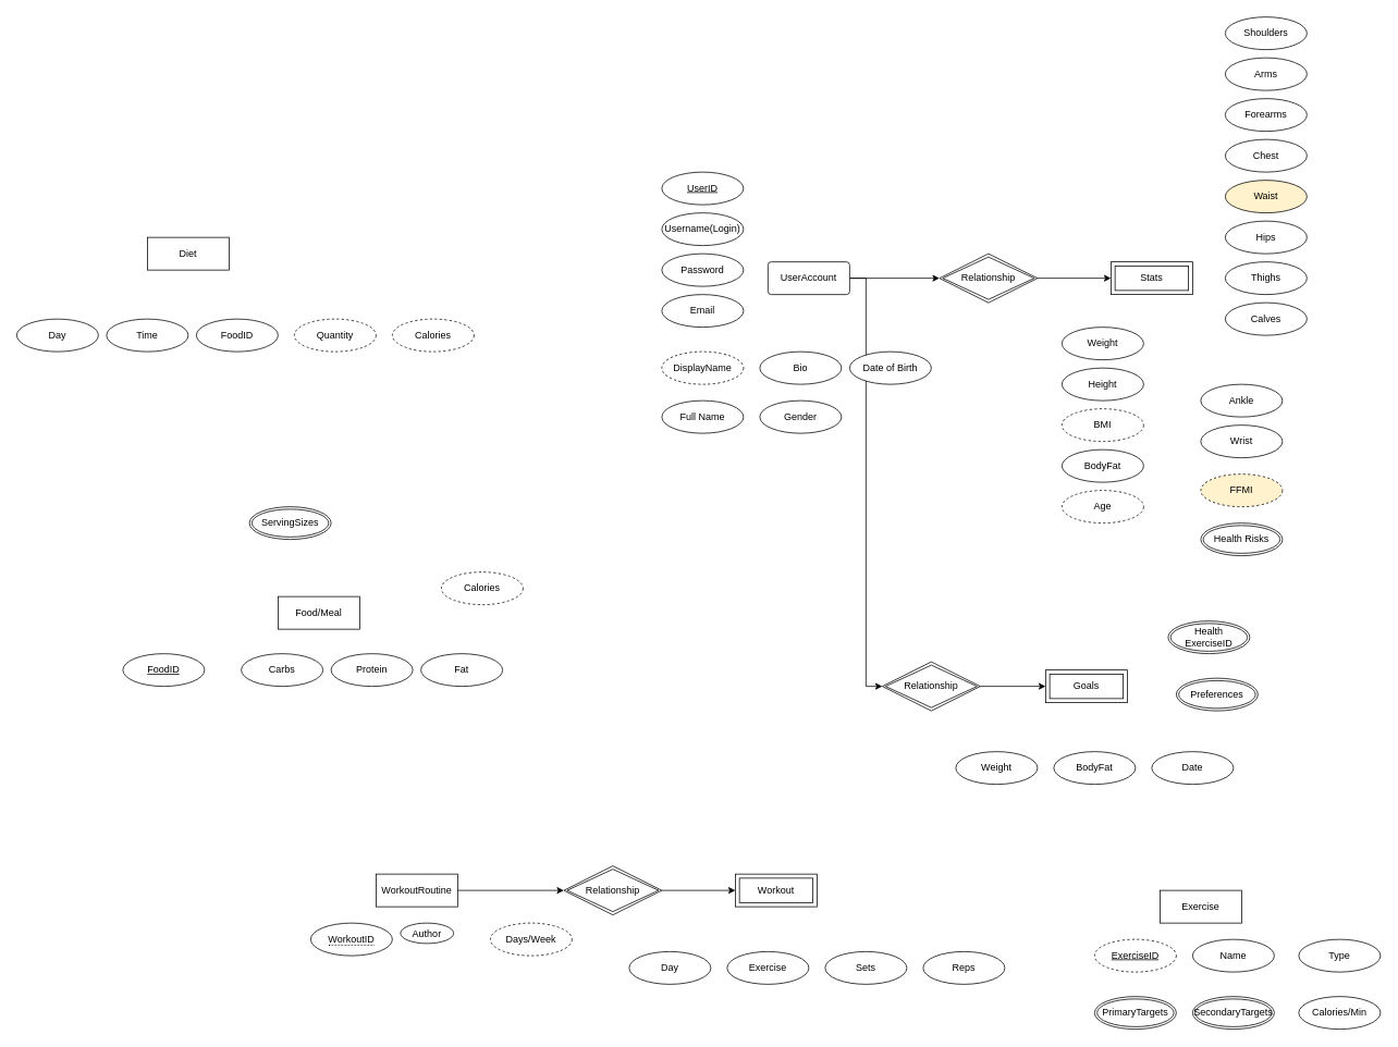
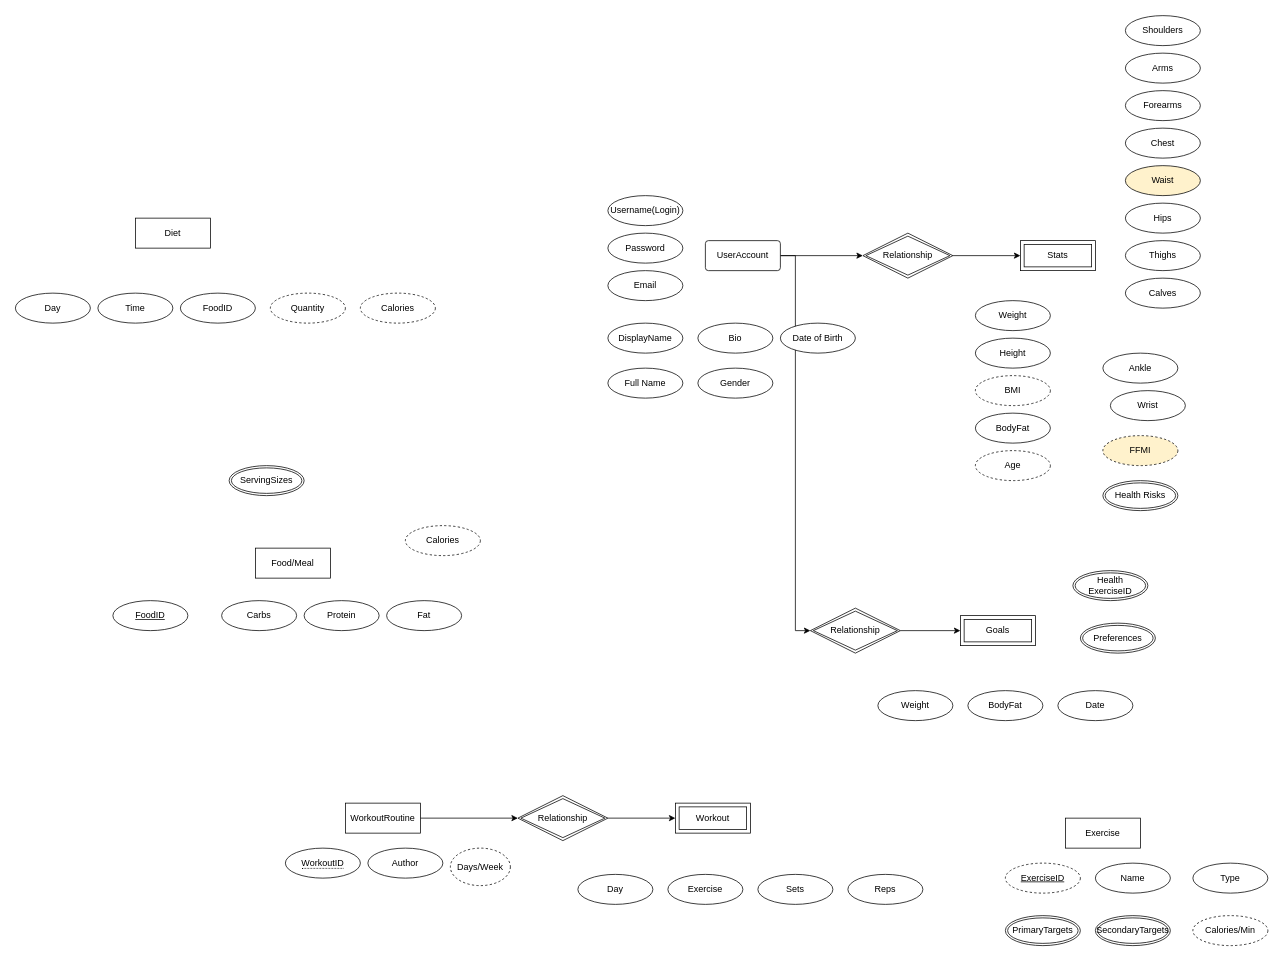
  <mxCell id="0" />
  <mxCell id="1" parent="0" />
  <mxCell id="2" style="edgeStyle=orthogonalEdgeStyle;rounded=0;orthogonalLoop=1;jettySize=auto;html=1;exitX=1;exitY=0.5;exitDx=0;exitDy=0;" edge="1" parent="1" source="4" target="15"><mxGeometry relative="1" as="geometry" /></mxCell>
  <mxCell id="3" style="edgeStyle=orthogonalEdgeStyle;rounded=0;orthogonalLoop=1;jettySize=auto;html=1;exitX=1;exitY=0.5;exitDx=0;exitDy=0;entryX=0;entryY=0.5;entryDx=0;entryDy=0;" edge="1" parent="1" source="4" target="35"><mxGeometry relative="1" as="geometry" /></mxCell>
  <mxCell id="4" value="UserAccount" style="rounded=1;arcSize=10;whiteSpace=wrap;html=1;align=center;" vertex="1" parent="1"><mxGeometry x="940" y="320" width="100" height="40" as="geometry" /></mxCell>
  <mxCell id="5" value="Username(Login)" style="ellipse;whiteSpace=wrap;html=1;align=center;" vertex="1" parent="1"><mxGeometry x="810" y="260" width="100" height="40" as="geometry" /></mxCell>
  <mxCell id="6" value="Password" style="ellipse;whiteSpace=wrap;html=1;align=center;" vertex="1" parent="1"><mxGeometry x="810" y="310" width="100" height="40" as="geometry" /></mxCell>
- <mxCell id="7" value="UserID" style="ellipse;whiteSpace=wrap;html=1;align=center;fontStyle=4;" vertex="1" parent="1"><mxGeometry x="810" y="210" width="100" height="40" as="geometry" /></mxCell>
  <mxCell id="8" value="Bio" style="ellipse;whiteSpace=wrap;html=1;align=center;" vertex="1" parent="1"><mxGeometry x="930" y="430" width="100" height="40" as="geometry" /></mxCell>
  <mxCell id="9" value="Date of Birth" style="ellipse;whiteSpace=wrap;html=1;align=center;" vertex="1" parent="1"><mxGeometry x="1040" y="430" width="100" height="40" as="geometry" /></mxCell>
- <mxCell id="10" value="DisplayName" style="ellipse;whiteSpace=wrap;html=1;align=center;dashed=1;" vertex="1" parent="1"><mxGeometry x="810" y="430" width="100" height="40" as="geometry" /></mxCell>
+ <mxCell id="10" value="DisplayName" style="ellipse;whiteSpace=wrap;html=1;align=center;" vertex="1" parent="1"><mxGeometry x="810" y="430" width="100" height="40" as="geometry" /></mxCell>
  <mxCell id="11" value="Full Name" style="ellipse;whiteSpace=wrap;html=1;align=center;" vertex="1" parent="1"><mxGeometry x="810" y="490" width="100" height="40" as="geometry" /></mxCell>
  <mxCell id="12" value="Gender" style="ellipse;whiteSpace=wrap;html=1;align=center;" vertex="1" parent="1"><mxGeometry x="930" y="490" width="100" height="40" as="geometry" /></mxCell>
  <mxCell id="13" value="Email" style="ellipse;whiteSpace=wrap;html=1;align=center;" vertex="1" parent="1"><mxGeometry x="810" y="360" width="100" height="40" as="geometry" /></mxCell>
  <mxCell id="14" style="edgeStyle=orthogonalEdgeStyle;rounded=0;orthogonalLoop=1;jettySize=auto;html=1;exitX=1;exitY=0.5;exitDx=0;exitDy=0;" edge="1" parent="1" source="15" target="16"><mxGeometry relative="1" as="geometry" /></mxCell>
  <mxCell id="15" value="Relationship" style="shape=rhombus;double=1;perimeter=rhombusPerimeter;whiteSpace=wrap;html=1;align=center;" vertex="1" parent="1"><mxGeometry x="1150" y="310" width="120" height="60" as="geometry" /></mxCell>
  <mxCell id="16" value="Stats" style="shape=ext;margin=3;double=1;whiteSpace=wrap;html=1;align=center;" vertex="1" parent="1"><mxGeometry x="1360" y="320" width="100" height="40" as="geometry" /></mxCell>
  <mxCell id="17" value="Weight" style="ellipse;whiteSpace=wrap;html=1;align=center;" vertex="1" parent="1"><mxGeometry x="1300" y="400" width="100" height="40" as="geometry" /></mxCell>
  <mxCell id="18" value="Height" style="ellipse;whiteSpace=wrap;html=1;align=center;" vertex="1" parent="1"><mxGeometry x="1300" y="450" width="100" height="40" as="geometry" /></mxCell>
  <mxCell id="19" value="BodyFat" style="ellipse;whiteSpace=wrap;html=1;align=center;" vertex="1" parent="1"><mxGeometry x="1300" y="550" width="100" height="40" as="geometry" /></mxCell>
  <mxCell id="20" value="Age" style="ellipse;whiteSpace=wrap;html=1;align=center;dashed=1;" vertex="1" parent="1"><mxGeometry x="1300" y="600" width="100" height="40" as="geometry" /></mxCell>
  <mxCell id="21" value="BMI" style="ellipse;whiteSpace=wrap;html=1;align=center;dashed=1;" vertex="1" parent="1"><mxGeometry x="1300" y="500" width="100" height="40" as="geometry" /></mxCell>
  <mxCell id="22" value="Chest" style="ellipse;whiteSpace=wrap;html=1;align=center;" vertex="1" parent="1"><mxGeometry x="1500" width="100" height="40" as="geometry" y="170" /></mxCell>
  <mxCell id="23" value="Waist" style="ellipse;whiteSpace=wrap;html=1;align=center;fillColor=#fff2cc;" vertex="1" parent="1"><mxGeometry x="1500" y="220" width="100" height="40" as="geometry" /></mxCell>
  <mxCell id="24" value="Hips" style="ellipse;whiteSpace=wrap;html=1;align=center;" vertex="1" parent="1"><mxGeometry x="1500" y="270" width="100" height="40" as="geometry" /></mxCell>
  <mxCell id="25" value="Thighs" style="ellipse;whiteSpace=wrap;html=1;align=center;" vertex="1" parent="1"><mxGeometry x="1500" y="320" width="100" height="40" as="geometry" /></mxCell>
  <mxCell id="26" value="Forearms" style="ellipse;whiteSpace=wrap;html=1;align=center;" vertex="1" parent="1"><mxGeometry x="1500" y="120" width="100" height="40" as="geometry" /></mxCell>
  <mxCell id="27" value="Calves" style="ellipse;whiteSpace=wrap;html=1;align=center;" vertex="1" parent="1"><mxGeometry x="1500" y="370" width="100" height="40" as="geometry" /></mxCell>
  <mxCell id="28" value="Shoulders&lt;br&gt;" style="ellipse;whiteSpace=wrap;html=1;align=center;" vertex="1" parent="1"><mxGeometry x="1500" y="20" width="100" height="40" as="geometry" /></mxCell>
  <mxCell id="29" value="Arms" style="ellipse;whiteSpace=wrap;html=1;align=center;" vertex="1" parent="1"><mxGeometry x="1500" y="70" width="100" height="40" as="geometry" /></mxCell>
- <mxCell id="30" value="Wrist" style="ellipse;whiteSpace=wrap;html=1;align=center;" vertex="1" parent="1"><mxGeometry x="1470" y="520" width="100" height="40" as="geometry" /></mxCell>
+ <mxCell id="30" value="Wrist" style="ellipse;whiteSpace=wrap;html=1;align=center;" vertex="1" parent="1"><mxGeometry x="1480" y="520" width="100" height="40" as="geometry" /></mxCell>
  <mxCell id="31" value="Ankle" style="ellipse;whiteSpace=wrap;html=1;align=center;" vertex="1" parent="1"><mxGeometry x="1470" y="470" width="100" height="40" as="geometry" /></mxCell>
  <mxCell id="32" value="FFMI" style="ellipse;whiteSpace=wrap;html=1;align=center;dashed=1;fillColor=#fff2cc;" vertex="1" parent="1"><mxGeometry x="1470" y="580" width="100" height="40" as="geometry" /></mxCell>
  <mxCell id="33" value="Health Risks" style="ellipse;shape=doubleEllipse;margin=3;whiteSpace=wrap;html=1;align=center;" vertex="1" parent="1"><mxGeometry x="1470" y="640" width="100" height="40" as="geometry" /></mxCell>
  <mxCell id="34" style="edgeStyle=orthogonalEdgeStyle;rounded=0;orthogonalLoop=1;jettySize=auto;html=1;exitX=1;exitY=0.5;exitDx=0;exitDy=0;entryX=0;entryY=0.5;entryDx=0;entryDy=0;" edge="1" parent="1" source="35" target="36"><mxGeometry relative="1" as="geometry" /></mxCell>
  <mxCell id="35" value="Relationship" style="shape=rhombus;double=1;perimeter=rhombusPerimeter;whiteSpace=wrap;html=1;align=center;" vertex="1" parent="1"><mxGeometry x="1080" y="810" width="120" height="60" as="geometry" /></mxCell>
  <mxCell id="36" value="Goals" style="shape=ext;margin=3;double=1;whiteSpace=wrap;html=1;align=center;" vertex="1" parent="1"><mxGeometry x="1280" y="820" width="100" height="40" as="geometry" /></mxCell>
  <mxCell id="37" value="Weight" style="ellipse;whiteSpace=wrap;html=1;align=center;" vertex="1" parent="1"><mxGeometry x="1170" y="920" width="100" height="40" as="geometry" /></mxCell>
  <mxCell id="38" value="BodyFat" style="ellipse;whiteSpace=wrap;html=1;align=center;" vertex="1" parent="1"><mxGeometry x="1290" y="920" width="100" height="40" as="geometry" /></mxCell>
  <mxCell id="39" value="Date" style="ellipse;whiteSpace=wrap;html=1;align=center;" vertex="1" parent="1"><mxGeometry x="1410" y="920" width="100" height="40" as="geometry" /></mxCell>
  <mxCell id="40" value="Preferences" style="ellipse;shape=doubleEllipse;margin=3;whiteSpace=wrap;html=1;align=center;" vertex="1" parent="1"><mxGeometry x="1440" y="830" width="100" height="40" as="geometry" /></mxCell>
  <mxCell id="41" value="Health ExerciseID" style="ellipse;shape=doubleEllipse;margin=3;whiteSpace=wrap;html=1;align=center;" vertex="1" parent="1"><mxGeometry x="1430" y="760" width="100" height="40" as="geometry" /></mxCell>
  <mxCell id="42" style="edgeStyle=orthogonalEdgeStyle;rounded=0;orthogonalLoop=1;jettySize=auto;html=1;exitX=1;exitY=0.5;exitDx=0;exitDy=0;entryX=0;entryY=0.5;entryDx=0;entryDy=0;" edge="1" parent="1" source="43" target="48"><mxGeometry relative="1" as="geometry" /></mxCell>
  <mxCell id="43" value="WorkoutRoutine" style="whiteSpace=wrap;html=1;align=center;" vertex="1" parent="1"><mxGeometry x="460" y="1070" width="100" height="40" as="geometry" /></mxCell>
  <mxCell id="44" value="Workout" style="shape=ext;margin=3;double=1;whiteSpace=wrap;html=1;align=center;" vertex="1" parent="1"><mxGeometry x="900" y="1070" width="100" height="40" as="geometry" /></mxCell>
  <mxCell id="45" value="Exercise" style="whiteSpace=wrap;html=1;align=center;" vertex="1" parent="1"><mxGeometry x="1420" y="1090" width="100" height="40" as="geometry" /></mxCell>
  <mxCell id="46" value="&lt;span style=&quot;border-bottom: 1px dotted&quot;&gt;WorkoutID&lt;/span&gt;" style="ellipse;whiteSpace=wrap;html=1;align=center;" vertex="1" parent="1"><mxGeometry x="380" y="1130" width="100" height="40" as="geometry" /></mxCell>
  <mxCell id="47" style="edgeStyle=orthogonalEdgeStyle;rounded=0;orthogonalLoop=1;jettySize=auto;html=1;exitX=1;exitY=0.5;exitDx=0;exitDy=0;entryX=0;entryY=0.5;entryDx=0;entryDy=0;" edge="1" parent="1" source="48" target="44"><mxGeometry relative="1" as="geometry"><mxPoint x="840" y="1090" as="targetPoint" /></mxGeometry></mxCell>
  <mxCell id="48" value="Relationship" style="shape=rhombus;double=1;perimeter=rhombusPerimeter;whiteSpace=wrap;html=1;align=center;" vertex="1" parent="1"><mxGeometry x="690" y="1060" width="120" height="60" as="geometry" /></mxCell>
- <mxCell id="49" value="Author" style="ellipse;whiteSpace=wrap;html=1;align=center;" vertex="1" parent="1"><mxGeometry x="490" y="1130" width="65" height="25" as="geometry" /></mxCell>
- <mxCell id="50" value="Days/Week" style="ellipse;whiteSpace=wrap;html=1;align=center;dashed=1;" vertex="1" parent="1"><mxGeometry x="600" y="1130" width="100" height="40" as="geometry" /></mxCell>
+ <mxCell id="49" value="Author" style="ellipse;whiteSpace=wrap;html=1;align=center;" vertex="1" parent="1"><mxGeometry x="490" y="1130" width="100" height="40" as="geometry" /></mxCell>
+ <mxCell id="50" value="Days/Week" style="ellipse;whiteSpace=wrap;html=1;align=center;dashed=1;" vertex="1" parent="1"><mxGeometry x="600" y="1130" width="80" height="50" as="geometry" /></mxCell>
  <mxCell id="51" value="ExerciseID" style="ellipse;whiteSpace=wrap;html=1;align=center;fontStyle=4;dashed=1;" vertex="1" parent="1"><mxGeometry x="1340" y="1150" width="100" height="40" as="geometry" /></mxCell>
  <mxCell id="52" value="Name" style="ellipse;whiteSpace=wrap;html=1;align=center;" vertex="1" parent="1"><mxGeometry x="1460" y="1150" width="100" height="40" as="geometry" /></mxCell>
  <mxCell id="53" value="PrimaryTargets" style="ellipse;shape=doubleEllipse;margin=3;whiteSpace=wrap;html=1;align=center;" vertex="1" parent="1"><mxGeometry x="1340" y="1220" width="100" height="40" as="geometry" /></mxCell>
  <mxCell id="54" value="SecondaryTargets" style="ellipse;shape=doubleEllipse;margin=3;whiteSpace=wrap;html=1;align=center;" vertex="1" parent="1"><mxGeometry x="1460" y="1220" width="100" height="40" as="geometry" /></mxCell>
  <mxCell id="55" value="Day" style="ellipse;whiteSpace=wrap;html=1;align=center;" vertex="1" parent="1"><mxGeometry x="770" y="1165" width="100" height="40" as="geometry" /></mxCell>
  <mxCell id="56" value="Exercise" style="ellipse;whiteSpace=wrap;html=1;align=center;" vertex="1" parent="1"><mxGeometry x="890" y="1165" width="100" height="40" as="geometry" /></mxCell>
  <mxCell id="57" value="Sets" style="ellipse;whiteSpace=wrap;html=1;align=center;" vertex="1" parent="1"><mxGeometry x="1010" y="1165" width="100" height="40" as="geometry" /></mxCell>
  <mxCell id="58" value="Reps" style="ellipse;whiteSpace=wrap;html=1;align=center;" vertex="1" parent="1"><mxGeometry x="1130" y="1165" width="100" height="40" as="geometry" /></mxCell>
  <mxCell id="59" value="Food/Meal" style="whiteSpace=wrap;html=1;align=center;" vertex="1" parent="1"><mxGeometry x="340" y="730" width="100" height="40" as="geometry" /></mxCell>
  <mxCell id="60" value="FoodID" style="ellipse;whiteSpace=wrap;html=1;align=center;fontStyle=4;" vertex="1" parent="1"><mxGeometry x="150" y="800" width="100" height="40" as="geometry" /></mxCell>
  <mxCell id="61" value="Carbs" style="ellipse;whiteSpace=wrap;html=1;align=center;" vertex="1" parent="1"><mxGeometry x="295" y="800" width="100" height="40" as="geometry" /></mxCell>
  <mxCell id="62" value="Protein" style="ellipse;whiteSpace=wrap;html=1;align=center;" vertex="1" parent="1"><mxGeometry x="405" y="800" width="100" height="40" as="geometry" /></mxCell>
  <mxCell id="63" value="Fat" style="ellipse;whiteSpace=wrap;html=1;align=center;" vertex="1" parent="1"><mxGeometry x="515" y="800" width="100" height="40" as="geometry" /></mxCell>
  <mxCell id="64" value="Calories" style="ellipse;whiteSpace=wrap;html=1;align=center;dashed=1;" vertex="1" parent="1"><mxGeometry x="540" y="700" width="100" height="40" as="geometry" /></mxCell>
  <mxCell id="65" value="ServingSizes" style="ellipse;shape=doubleEllipse;margin=3;whiteSpace=wrap;html=1;align=center;" vertex="1" parent="1"><mxGeometry x="305" y="620" width="100" height="40" as="geometry" /></mxCell>
  <mxCell id="66" value="Diet" style="whiteSpace=wrap;html=1;align=center;" vertex="1" parent="1"><mxGeometry x="180" y="290" width="100" height="40" as="geometry" /></mxCell>
  <mxCell id="67" value="FoodID" style="ellipse;whiteSpace=wrap;html=1;align=center;" vertex="1" parent="1"><mxGeometry x="240" y="390" width="100" height="40" as="geometry" /></mxCell>
  <mxCell id="68" value="Quantity" style="ellipse;whiteSpace=wrap;html=1;align=center;dashed=1;" vertex="1" parent="1"><mxGeometry x="360" y="390" width="100" height="40" as="geometry" /></mxCell>
  <mxCell id="69" value="Calories" style="ellipse;whiteSpace=wrap;html=1;align=center;dashed=1;" vertex="1" parent="1"><mxGeometry x="480" y="390" width="100" height="40" as="geometry" /></mxCell>
  <mxCell id="70" value="Time" style="ellipse;whiteSpace=wrap;html=1;align=center;" vertex="1" parent="1"><mxGeometry x="130" y="390" width="100" height="40" as="geometry" /></mxCell>
  <mxCell id="71" value="Day" style="ellipse;whiteSpace=wrap;html=1;align=center;" vertex="1" parent="1"><mxGeometry x="20" y="390" width="100" height="40" as="geometry" /></mxCell>
  <mxCell id="72" value="Type" style="ellipse;whiteSpace=wrap;html=1;align=center;" vertex="1" parent="1"><mxGeometry x="1590" y="1150" width="100" height="40" as="geometry" /></mxCell>
- <mxCell id="73" value="Calories/Min" style="ellipse;whiteSpace=wrap;html=1;align=center;" vertex="1" parent="1"><mxGeometry x="1590" y="1220" width="100" height="40" as="geometry" /></mxCell>
+ <mxCell id="73" value="Calories/Min" style="ellipse;whiteSpace=wrap;html=1;align=center;dashed=1;" vertex="1" parent="1"><mxGeometry x="1590" y="1220" width="100" height="40" as="geometry" /></mxCell>
